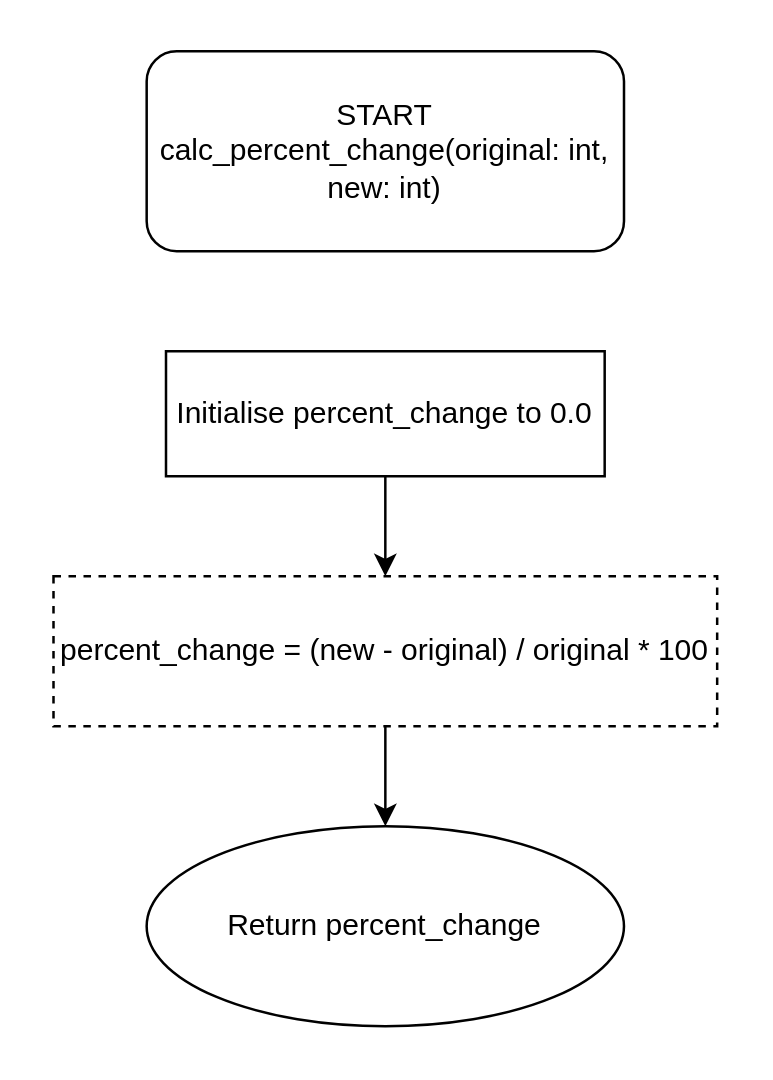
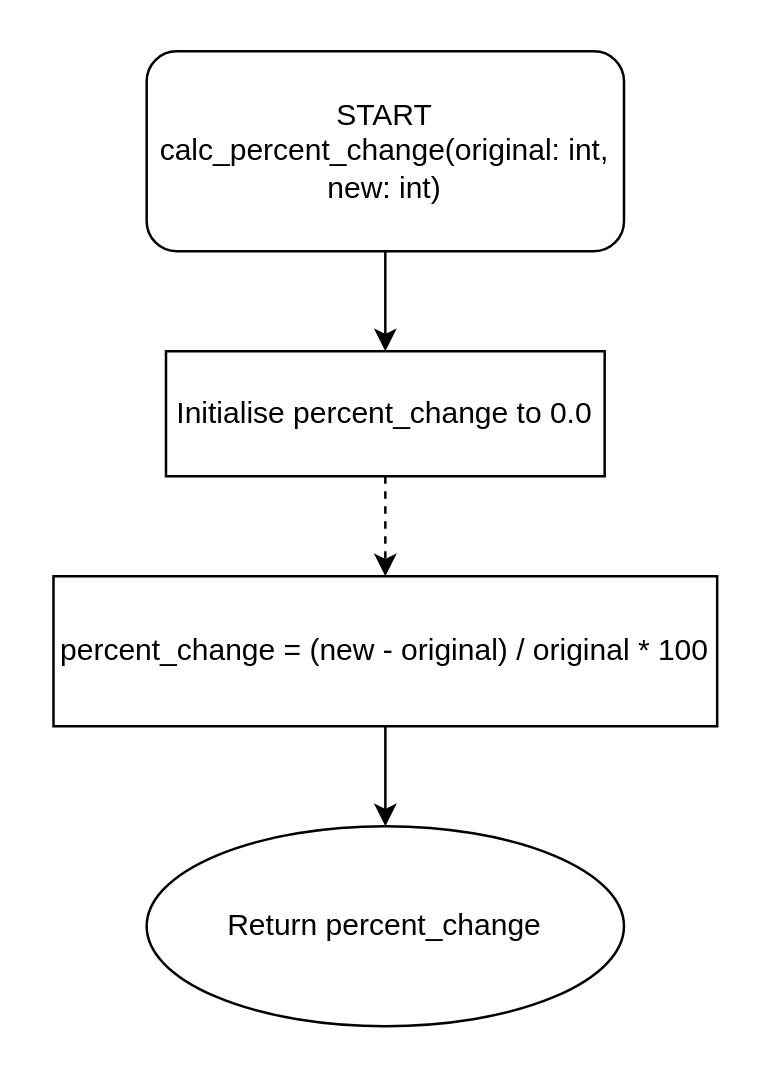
  <mxCell id="0" />
  <mxCell id="1" parent="0" />
+ <mxCell id="2" value="" style="edgeStyle=orthogonalEdgeStyle;rounded=0;orthogonalLoop=1;jettySize=auto;html=1;" edge="1" parent="1" source="3" target="5"><mxGeometry relative="1" as="geometry" /></mxCell>
  <mxCell id="3" value="START&lt;br&gt;calc_percent_change(original: int, new: int)" style="whiteSpace=wrap;html=1;rounded=1;" vertex="1" parent="1"><mxGeometry x="58.07" width="190.93" height="80" as="geometry" y="20" /></mxCell>
- <mxCell id="4" value="" style="edgeStyle=orthogonalEdgeStyle;rounded=0;orthogonalLoop=1;jettySize=auto;html=1;" edge="1" parent="1" source="5" target="7"><mxGeometry relative="1" as="geometry" /></mxCell>
+ <mxCell id="4" value="" style="edgeStyle=orthogonalEdgeStyle;rounded=0;orthogonalLoop=1;jettySize=auto;html=1;dashed=1;" edge="1" parent="1" source="5" target="7"><mxGeometry relative="1" as="geometry" /></mxCell>
  <mxCell id="5" value="Initialise percent_change to 0.0" style="rounded=0;whiteSpace=wrap;html=1;" vertex="1" parent="1"><mxGeometry x="65.8" y="140" width="175.47" height="50" as="geometry" /></mxCell>
  <mxCell id="6" value="" style="edgeStyle=orthogonalEdgeStyle;rounded=0;orthogonalLoop=1;jettySize=auto;html=1;" edge="1" parent="1" source="7" target="8"><mxGeometry relative="1" as="geometry" /></mxCell>
- <mxCell id="7" value="percent_change = (new - original) / original * 100" style="rounded=0;whiteSpace=wrap;html=1;dashed=1;" vertex="1" parent="1"><mxGeometry x="20.8" y="230" width="265.47" height="60" as="geometry" /></mxCell>
+ <mxCell id="7" value="percent_change = (new - original) / original * 100" style="rounded=0;whiteSpace=wrap;html=1;" vertex="1" parent="1"><mxGeometry x="20.8" y="230" width="265.47" height="60" as="geometry" /></mxCell>
  <mxCell id="8" value="Return percent_change" style="ellipse;whiteSpace=wrap;html=1;rounded=0;" vertex="1" parent="1"><mxGeometry x="58.07" y="330" width="190.93" height="80" as="geometry" /></mxCell>
